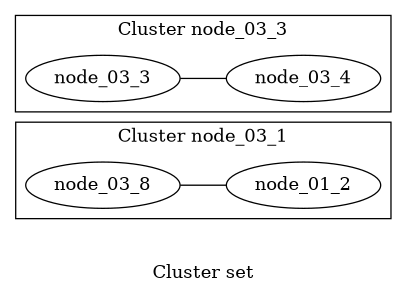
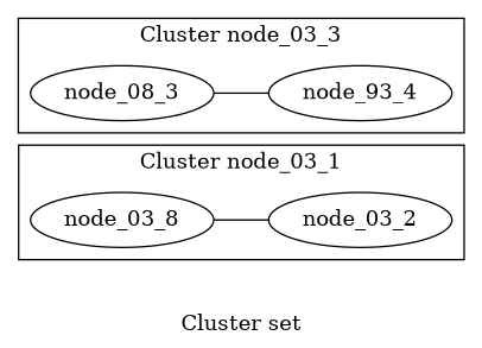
  graph {
    label="Cluster set"
    rankdir=LR
    n1 [label=node_03_8]
-   node_03_2 [label=node_01_2]
-   node_03_3
-   node_03_4
+   node_03_2
+   node_03_3 [label=node_08_3]
+   node_03_4 [label=node_93_4]
    subgraph cluster_1 {
      label="Cluster node_03_1"
      n1
      node_03_2
    }
    subgraph cluster_2 {
      label="Cluster node_03_3"
      node_03_3
      node_03_4
    }
    n1 -- node_03_2
    node_03_3 -- node_03_4
  }
